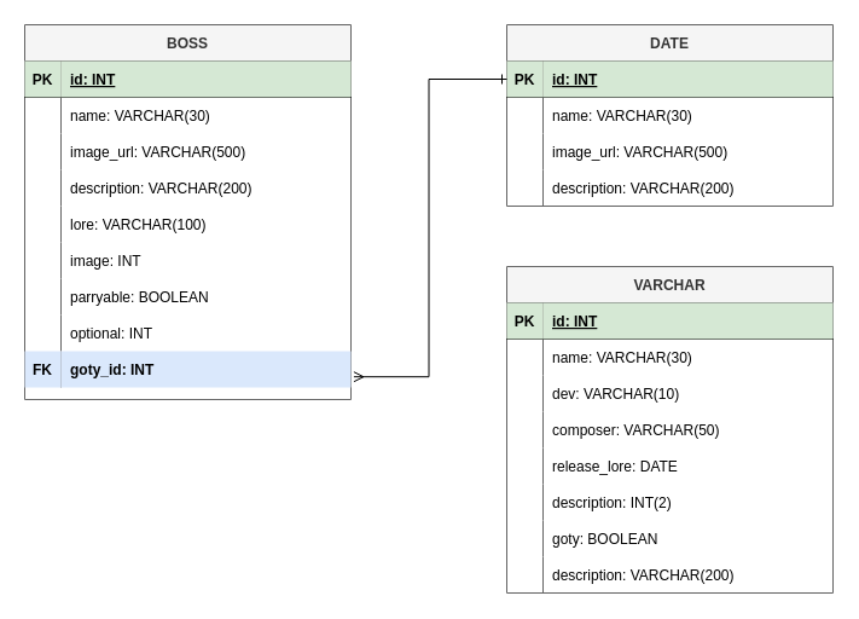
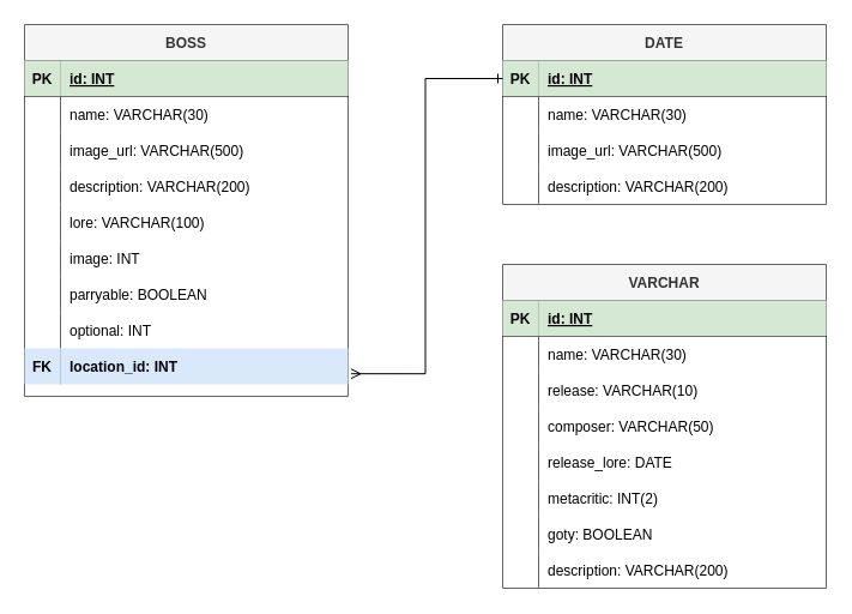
  <mxCell id="0" />
  <mxCell id="1" parent="0" />
  <mxCell id="2" value="BOSS" style="shape=table;startSize=30;container=1;collapsible=1;childLayout=tableLayout;fixedRows=1;rowLines=0;fontStyle=1;align=center;resizeLast=1;fillColor=#f5f5f5;fontColor=#333333;strokeColor=#666666;" vertex="1" parent="1"><mxGeometry x="20" y="20" width="270" height="310" as="geometry" /></mxCell>
  <mxCell id="3" value="" style="shape=tableRow;horizontal=0;startSize=0;swimlaneHead=0;swimlaneBody=0;fillColor=none;collapsible=0;dropTarget=0;points=[[0,0.5],[1,0.5]];portConstraint=eastwest;top=0;left=0;right=0;bottom=1;" vertex="1" parent="2"><mxGeometry y="30" width="270" height="30" as="geometry" /></mxCell>
  <mxCell id="4" value="PK" style="shape=partialRectangle;connectable=0;fillColor=#d5e8d4;top=0;left=0;bottom=0;right=0;fontStyle=1;overflow=hidden;strokeColor=#82b366;" vertex="1" parent="3"><mxGeometry width="30" height="30" as="geometry"><mxRectangle width="30" height="30" as="alternateBounds" /></mxGeometry></mxCell>
  <mxCell id="5" value="id: INT" style="shape=partialRectangle;connectable=0;fillColor=#d5e8d4;top=0;left=0;bottom=0;right=0;align=left;spacingLeft=6;fontStyle=5;overflow=hidden;strokeColor=#82b366;" vertex="1" parent="3"><mxGeometry x="30" width="240" height="30" as="geometry"><mxRectangle width="240" height="30" as="alternateBounds" /></mxGeometry></mxCell>
  <mxCell id="6" value="" style="shape=tableRow;horizontal=0;startSize=0;swimlaneHead=0;swimlaneBody=0;fillColor=none;collapsible=0;dropTarget=0;points=[[0,0.5],[1,0.5]];portConstraint=eastwest;top=0;left=0;right=0;bottom=0;" vertex="1" parent="2"><mxGeometry y="60" width="270" height="30" as="geometry" /></mxCell>
  <mxCell id="7" value="" style="shape=partialRectangle;connectable=0;fillColor=none;top=0;left=0;bottom=0;right=0;editable=1;overflow=hidden;" vertex="1" parent="6"><mxGeometry width="30" height="30" as="geometry"><mxRectangle width="30" height="30" as="alternateBounds" /></mxGeometry></mxCell>
  <mxCell id="8" value="name: VARCHAR(30)" style="shape=partialRectangle;connectable=0;fillColor=none;top=0;left=0;bottom=0;right=0;align=left;spacingLeft=6;overflow=hidden;" vertex="1" parent="6"><mxGeometry x="30" width="240" height="30" as="geometry"><mxRectangle width="240" height="30" as="alternateBounds" /></mxGeometry></mxCell>
  <mxCell id="9" value="" style="shape=tableRow;horizontal=0;startSize=0;swimlaneHead=0;swimlaneBody=0;fillColor=none;collapsible=0;dropTarget=0;points=[[0,0.5],[1,0.5]];portConstraint=eastwest;top=0;left=0;right=0;bottom=0;" vertex="1" parent="2"><mxGeometry y="90" width="270" height="30" as="geometry" /></mxCell>
  <mxCell id="10" value="" style="shape=partialRectangle;connectable=0;fillColor=none;top=0;left=0;bottom=0;right=0;editable=1;overflow=hidden;" vertex="1" parent="9"><mxGeometry width="30" height="30" as="geometry"><mxRectangle width="30" height="30" as="alternateBounds" /></mxGeometry></mxCell>
  <mxCell id="11" value="image_url: VARCHAR(500)" style="shape=partialRectangle;connectable=0;fillColor=none;top=0;left=0;bottom=0;right=0;align=left;spacingLeft=6;overflow=hidden;" vertex="1" parent="9"><mxGeometry x="30" width="240" height="30" as="geometry"><mxRectangle width="240" height="30" as="alternateBounds" /></mxGeometry></mxCell>
  <mxCell id="12" value="" style="shape=tableRow;horizontal=0;startSize=0;swimlaneHead=0;swimlaneBody=0;fillColor=none;collapsible=0;dropTarget=0;points=[[0,0.5],[1,0.5]];portConstraint=eastwest;top=0;left=0;right=0;bottom=0;" vertex="1" parent="2"><mxGeometry y="120" width="270" height="30" as="geometry" /></mxCell>
  <mxCell id="13" value="" style="shape=partialRectangle;connectable=0;fillColor=none;top=0;left=0;bottom=0;right=0;editable=1;overflow=hidden;" vertex="1" parent="12"><mxGeometry width="30" height="30" as="geometry"><mxRectangle width="30" height="30" as="alternateBounds" /></mxGeometry></mxCell>
  <mxCell id="14" value="description: VARCHAR(200)" style="shape=partialRectangle;connectable=0;fillColor=none;top=0;left=0;bottom=0;right=0;align=left;spacingLeft=6;overflow=hidden;" vertex="1" parent="12"><mxGeometry x="30" width="240" height="30" as="geometry"><mxRectangle width="240" height="30" as="alternateBounds" /></mxGeometry></mxCell>
  <mxCell id="15" style="shape=tableRow;horizontal=0;startSize=0;swimlaneHead=0;swimlaneBody=0;fillColor=none;collapsible=0;dropTarget=0;points=[[0,0.5],[1,0.5]];portConstraint=eastwest;top=0;left=0;right=0;bottom=0;" vertex="1" parent="2"><mxGeometry y="150" width="270" height="30" as="geometry" /></mxCell>
  <mxCell id="16" style="shape=partialRectangle;connectable=0;fillColor=none;top=0;left=0;bottom=0;right=0;editable=1;overflow=hidden;" vertex="1" parent="15"><mxGeometry width="30" height="30" as="geometry"><mxRectangle width="30" height="30" as="alternateBounds" /></mxGeometry></mxCell>
  <mxCell id="17" value="lore: VARCHAR(100)" style="shape=partialRectangle;connectable=0;fillColor=none;top=0;left=0;bottom=0;right=0;align=left;spacingLeft=6;overflow=hidden;" vertex="1" parent="15"><mxGeometry x="30" width="240" height="30" as="geometry"><mxRectangle width="240" height="30" as="alternateBounds" /></mxGeometry></mxCell>
  <mxCell id="18" style="shape=tableRow;horizontal=0;startSize=0;swimlaneHead=0;swimlaneBody=0;fillColor=none;collapsible=0;dropTarget=0;points=[[0,0.5],[1,0.5]];portConstraint=eastwest;top=0;left=0;right=0;bottom=0;" vertex="1" parent="2"><mxGeometry y="180" width="270" height="30" as="geometry" /></mxCell>
  <mxCell id="19" style="shape=partialRectangle;connectable=0;fillColor=none;top=0;left=0;bottom=0;right=0;editable=1;overflow=hidden;" vertex="1" parent="18"><mxGeometry width="30" height="30" as="geometry"><mxRectangle width="30" height="30" as="alternateBounds" /></mxGeometry></mxCell>
  <mxCell id="20" value="image: INT" style="shape=partialRectangle;connectable=0;fillColor=none;top=0;left=0;bottom=0;right=0;align=left;spacingLeft=6;overflow=hidden;" vertex="1" parent="18"><mxGeometry x="30" width="240" height="30" as="geometry"><mxRectangle width="240" height="30" as="alternateBounds" /></mxGeometry></mxCell>
  <mxCell id="21" style="shape=tableRow;horizontal=0;startSize=0;swimlaneHead=0;swimlaneBody=0;fillColor=none;collapsible=0;dropTarget=0;points=[[0,0.5],[1,0.5]];portConstraint=eastwest;top=0;left=0;right=0;bottom=0;" vertex="1" parent="2"><mxGeometry y="210" width="270" height="30" as="geometry" /></mxCell>
  <mxCell id="22" style="shape=partialRectangle;connectable=0;fillColor=none;top=0;left=0;bottom=0;right=0;editable=1;overflow=hidden;" vertex="1" parent="21"><mxGeometry width="30" height="30" as="geometry"><mxRectangle width="30" height="30" as="alternateBounds" /></mxGeometry></mxCell>
  <mxCell id="23" value="parryable: BOOLEAN" style="shape=partialRectangle;connectable=0;fillColor=none;top=0;left=0;bottom=0;right=0;align=left;spacingLeft=6;overflow=hidden;" vertex="1" parent="21"><mxGeometry x="30" width="240" height="30" as="geometry"><mxRectangle width="240" height="30" as="alternateBounds" /></mxGeometry></mxCell>
  <mxCell id="24" style="shape=tableRow;horizontal=0;startSize=0;swimlaneHead=0;swimlaneBody=0;fillColor=none;collapsible=0;dropTarget=0;points=[[0,0.5],[1,0.5]];portConstraint=eastwest;top=0;left=0;right=0;bottom=0;" vertex="1" parent="2"><mxGeometry y="240" width="270" height="30" as="geometry" /></mxCell>
  <mxCell id="25" style="shape=partialRectangle;connectable=0;fillColor=none;top=0;left=0;bottom=0;right=0;editable=1;overflow=hidden;" vertex="1" parent="24"><mxGeometry width="30" height="30" as="geometry"><mxRectangle width="30" height="30" as="alternateBounds" /></mxGeometry></mxCell>
  <mxCell id="26" value="optional: INT" style="shape=partialRectangle;connectable=0;fillColor=none;top=0;left=0;bottom=0;right=0;align=left;spacingLeft=6;overflow=hidden;" vertex="1" parent="24"><mxGeometry x="30" width="240" height="30" as="geometry"><mxRectangle width="240" height="30" as="alternateBounds" /></mxGeometry></mxCell>
  <mxCell id="27" style="shape=tableRow;horizontal=0;startSize=0;swimlaneHead=0;swimlaneBody=0;fillColor=none;collapsible=0;dropTarget=0;points=[[0,0.5],[1,0.5]];portConstraint=eastwest;top=0;left=0;right=0;bottom=0;" vertex="1" parent="2"><mxGeometry y="270" width="270" height="30" as="geometry" /></mxCell>
  <mxCell id="28" value="FK" style="shape=partialRectangle;connectable=0;fillColor=#dae8fc;top=0;left=0;bottom=0;right=0;editable=1;overflow=hidden;fontStyle=1;strokeColor=#6c8ebf;" vertex="1" parent="27"><mxGeometry width="30" height="30" as="geometry"><mxRectangle width="30" height="30" as="alternateBounds" /></mxGeometry></mxCell>
- <mxCell id="29" value="goty_id: INT" style="shape=partialRectangle;connectable=0;fillColor=#dae8fc;top=0;left=0;bottom=0;right=0;align=left;spacingLeft=6;overflow=hidden;fontStyle=1;strokeColor=#6c8ebf;" vertex="1" parent="27"><mxGeometry x="30" width="240" height="30" as="geometry"><mxRectangle width="240" height="30" as="alternateBounds" /></mxGeometry></mxCell>
+ <mxCell id="29" value="location_id: INT" style="shape=partialRectangle;connectable=0;fillColor=#dae8fc;top=0;left=0;bottom=0;right=0;align=left;spacingLeft=6;overflow=hidden;fontStyle=1;strokeColor=#6c8ebf;" vertex="1" parent="27"><mxGeometry x="30" width="240" height="30" as="geometry"><mxRectangle width="240" height="30" as="alternateBounds" /></mxGeometry></mxCell>
  <mxCell id="30" value="DATE" style="shape=table;startSize=30;container=1;collapsible=1;childLayout=tableLayout;fixedRows=1;rowLines=0;fontStyle=1;align=center;resizeLast=1;fillColor=#f5f5f5;fontColor=#333333;strokeColor=#666666;" vertex="1" parent="1"><mxGeometry x="419" y="20" width="270" height="150" as="geometry" /></mxCell>
  <mxCell id="31" value="" style="shape=tableRow;horizontal=0;startSize=0;swimlaneHead=0;swimlaneBody=0;fillColor=none;collapsible=0;dropTarget=0;points=[[0,0.5],[1,0.5]];portConstraint=eastwest;top=0;left=0;right=0;bottom=1;" vertex="1" parent="30"><mxGeometry y="30" width="270" height="30" as="geometry" /></mxCell>
  <mxCell id="32" value="PK" style="shape=partialRectangle;connectable=0;fillColor=#d5e8d4;top=0;left=0;bottom=0;right=0;fontStyle=1;overflow=hidden;strokeColor=#82b366;" vertex="1" parent="31"><mxGeometry width="30" height="30" as="geometry"><mxRectangle width="30" height="30" as="alternateBounds" /></mxGeometry></mxCell>
  <mxCell id="33" value="id: INT" style="shape=partialRectangle;connectable=0;fillColor=#d5e8d4;top=0;left=0;bottom=0;right=0;align=left;spacingLeft=6;fontStyle=5;overflow=hidden;strokeColor=#82b366;" vertex="1" parent="31"><mxGeometry x="30" width="240" height="30" as="geometry"><mxRectangle width="240" height="30" as="alternateBounds" /></mxGeometry></mxCell>
  <mxCell id="34" value="" style="shape=tableRow;horizontal=0;startSize=0;swimlaneHead=0;swimlaneBody=0;fillColor=none;collapsible=0;dropTarget=0;points=[[0,0.5],[1,0.5]];portConstraint=eastwest;top=0;left=0;right=0;bottom=0;" vertex="1" parent="30"><mxGeometry y="60" width="270" height="30" as="geometry" /></mxCell>
  <mxCell id="35" value="" style="shape=partialRectangle;connectable=0;fillColor=none;top=0;left=0;bottom=0;right=0;editable=1;overflow=hidden;" vertex="1" parent="34"><mxGeometry width="30" height="30" as="geometry"><mxRectangle width="30" height="30" as="alternateBounds" /></mxGeometry></mxCell>
  <mxCell id="36" value="name: VARCHAR(30)" style="shape=partialRectangle;connectable=0;fillColor=none;top=0;left=0;bottom=0;right=0;align=left;spacingLeft=6;overflow=hidden;" vertex="1" parent="34"><mxGeometry x="30" width="240" height="30" as="geometry"><mxRectangle width="240" height="30" as="alternateBounds" /></mxGeometry></mxCell>
  <mxCell id="37" value="" style="shape=tableRow;horizontal=0;startSize=0;swimlaneHead=0;swimlaneBody=0;fillColor=none;collapsible=0;dropTarget=0;points=[[0,0.5],[1,0.5]];portConstraint=eastwest;top=0;left=0;right=0;bottom=0;" vertex="1" parent="30"><mxGeometry y="90" width="270" height="30" as="geometry" /></mxCell>
  <mxCell id="38" value="" style="shape=partialRectangle;connectable=0;fillColor=none;top=0;left=0;bottom=0;right=0;editable=1;overflow=hidden;" vertex="1" parent="37"><mxGeometry width="30" height="30" as="geometry"><mxRectangle width="30" height="30" as="alternateBounds" /></mxGeometry></mxCell>
  <mxCell id="39" value="image_url: VARCHAR(500)" style="shape=partialRectangle;connectable=0;fillColor=none;top=0;left=0;bottom=0;right=0;align=left;spacingLeft=6;overflow=hidden;" vertex="1" parent="37"><mxGeometry x="30" width="240" height="30" as="geometry"><mxRectangle width="240" height="30" as="alternateBounds" /></mxGeometry></mxCell>
  <mxCell id="40" value="" style="shape=tableRow;horizontal=0;startSize=0;swimlaneHead=0;swimlaneBody=0;fillColor=none;collapsible=0;dropTarget=0;points=[[0,0.5],[1,0.5]];portConstraint=eastwest;top=0;left=0;right=0;bottom=0;" vertex="1" parent="30"><mxGeometry y="120" width="270" height="30" as="geometry" /></mxCell>
  <mxCell id="41" value="" style="shape=partialRectangle;connectable=0;fillColor=none;top=0;left=0;bottom=0;right=0;editable=1;overflow=hidden;" vertex="1" parent="40"><mxGeometry width="30" height="30" as="geometry"><mxRectangle width="30" height="30" as="alternateBounds" /></mxGeometry></mxCell>
  <mxCell id="42" value="description: VARCHAR(200)" style="shape=partialRectangle;connectable=0;fillColor=none;top=0;left=0;bottom=0;right=0;align=left;spacingLeft=6;overflow=hidden;" vertex="1" parent="40"><mxGeometry x="30" width="240" height="30" as="geometry"><mxRectangle width="240" height="30" as="alternateBounds" /></mxGeometry></mxCell>
  <mxCell id="43" style="edgeStyle=orthogonalEdgeStyle;rounded=0;orthogonalLoop=1;jettySize=auto;html=1;strokeColor=default;endArrow=ERone;endFill=0;startArrow=ERmany;startFill=0;exitX=1.009;exitY=0.706;exitDx=0;exitDy=0;exitPerimeter=0;" edge="1" parent="1" source="27" target="31"><mxGeometry relative="1" as="geometry"><mxPoint x="319" y="305" as="sourcePoint" /></mxGeometry></mxCell>
  <mxCell id="44" value="VARCHAR" style="shape=table;startSize=30;container=1;collapsible=1;childLayout=tableLayout;fixedRows=1;rowLines=0;fontStyle=1;align=center;resizeLast=1;fillColor=#f5f5f5;fontColor=#333333;strokeColor=#666666;" vertex="1" parent="1"><mxGeometry x="419" y="220" width="270" height="270" as="geometry" /></mxCell>
  <mxCell id="45" value="" style="shape=tableRow;horizontal=0;startSize=0;swimlaneHead=0;swimlaneBody=0;fillColor=none;collapsible=0;dropTarget=0;points=[[0,0.5],[1,0.5]];portConstraint=eastwest;top=0;left=0;right=0;bottom=1;" vertex="1" parent="44"><mxGeometry y="30" width="270" height="30" as="geometry" /></mxCell>
  <mxCell id="46" value="PK" style="shape=partialRectangle;connectable=0;fillColor=#d5e8d4;top=0;left=0;bottom=0;right=0;fontStyle=1;overflow=hidden;strokeColor=#82b366;" vertex="1" parent="45"><mxGeometry width="30" height="30" as="geometry"><mxRectangle width="30" height="30" as="alternateBounds" /></mxGeometry></mxCell>
  <mxCell id="47" value="id: INT" style="shape=partialRectangle;connectable=0;fillColor=#d5e8d4;top=0;left=0;bottom=0;right=0;align=left;spacingLeft=6;fontStyle=5;overflow=hidden;strokeColor=#82b366;" vertex="1" parent="45"><mxGeometry x="30" width="240" height="30" as="geometry"><mxRectangle width="240" height="30" as="alternateBounds" /></mxGeometry></mxCell>
  <mxCell id="48" value="" style="shape=tableRow;horizontal=0;startSize=0;swimlaneHead=0;swimlaneBody=0;fillColor=none;collapsible=0;dropTarget=0;points=[[0,0.5],[1,0.5]];portConstraint=eastwest;top=0;left=0;right=0;bottom=0;" vertex="1" parent="44"><mxGeometry y="60" width="270" height="30" as="geometry" /></mxCell>
  <mxCell id="49" value="" style="shape=partialRectangle;connectable=0;fillColor=none;top=0;left=0;bottom=0;right=0;editable=1;overflow=hidden;" vertex="1" parent="48"><mxGeometry width="30" height="30" as="geometry"><mxRectangle width="30" height="30" as="alternateBounds" /></mxGeometry></mxCell>
  <mxCell id="50" value="name: VARCHAR(30)" style="shape=partialRectangle;connectable=0;fillColor=none;top=0;left=0;bottom=0;right=0;align=left;spacingLeft=6;overflow=hidden;" vertex="1" parent="48"><mxGeometry x="30" width="240" height="30" as="geometry"><mxRectangle width="240" height="30" as="alternateBounds" /></mxGeometry></mxCell>
  <mxCell id="51" value="" style="shape=tableRow;horizontal=0;startSize=0;swimlaneHead=0;swimlaneBody=0;fillColor=none;collapsible=0;dropTarget=0;points=[[0,0.5],[1,0.5]];portConstraint=eastwest;top=0;left=0;right=0;bottom=0;" vertex="1" parent="44"><mxGeometry y="90" width="270" height="30" as="geometry" /></mxCell>
  <mxCell id="52" value="" style="shape=partialRectangle;connectable=0;fillColor=none;top=0;left=0;bottom=0;right=0;editable=1;overflow=hidden;" vertex="1" parent="51"><mxGeometry width="30" height="30" as="geometry"><mxRectangle width="30" height="30" as="alternateBounds" /></mxGeometry></mxCell>
- <mxCell id="53" value="dev: VARCHAR(10)" style="shape=partialRectangle;connectable=0;fillColor=none;top=0;left=0;bottom=0;right=0;align=left;spacingLeft=6;overflow=hidden;" vertex="1" parent="51"><mxGeometry x="30" width="240" height="30" as="geometry"><mxRectangle width="240" height="30" as="alternateBounds" /></mxGeometry></mxCell>
+ <mxCell id="53" value="release: VARCHAR(10)" style="shape=partialRectangle;connectable=0;fillColor=none;top=0;left=0;bottom=0;right=0;align=left;spacingLeft=6;overflow=hidden;" vertex="1" parent="51"><mxGeometry x="30" width="240" height="30" as="geometry"><mxRectangle width="240" height="30" as="alternateBounds" /></mxGeometry></mxCell>
  <mxCell id="54" style="shape=tableRow;horizontal=0;startSize=0;swimlaneHead=0;swimlaneBody=0;fillColor=none;collapsible=0;dropTarget=0;points=[[0,0.5],[1,0.5]];portConstraint=eastwest;top=0;left=0;right=0;bottom=0;" vertex="1" parent="44"><mxGeometry y="120" width="270" height="30" as="geometry" /></mxCell>
  <mxCell id="55" style="shape=partialRectangle;connectable=0;fillColor=none;top=0;left=0;bottom=0;right=0;editable=1;overflow=hidden;" vertex="1" parent="54"><mxGeometry width="30" height="30" as="geometry"><mxRectangle width="30" height="30" as="alternateBounds" /></mxGeometry></mxCell>
  <mxCell id="56" value="composer: VARCHAR(50)" style="shape=partialRectangle;connectable=0;fillColor=none;top=0;left=0;bottom=0;right=0;align=left;spacingLeft=6;overflow=hidden;" vertex="1" parent="54"><mxGeometry x="30" width="240" height="30" as="geometry"><mxRectangle width="240" height="30" as="alternateBounds" /></mxGeometry></mxCell>
  <mxCell id="57" style="shape=tableRow;horizontal=0;startSize=0;swimlaneHead=0;swimlaneBody=0;fillColor=none;collapsible=0;dropTarget=0;points=[[0,0.5],[1,0.5]];portConstraint=eastwest;top=0;left=0;right=0;bottom=0;" vertex="1" parent="44"><mxGeometry y="150" width="270" height="30" as="geometry" /></mxCell>
  <mxCell id="58" style="shape=partialRectangle;connectable=0;fillColor=none;top=0;left=0;bottom=0;right=0;editable=1;overflow=hidden;" vertex="1" parent="57"><mxGeometry width="30" height="30" as="geometry"><mxRectangle width="30" height="30" as="alternateBounds" /></mxGeometry></mxCell>
  <mxCell id="59" value="release_lore: DATE" style="shape=partialRectangle;connectable=0;fillColor=none;top=0;left=0;bottom=0;right=0;align=left;spacingLeft=6;overflow=hidden;" vertex="1" parent="57"><mxGeometry x="30" width="240" height="30" as="geometry"><mxRectangle width="240" height="30" as="alternateBounds" /></mxGeometry></mxCell>
  <mxCell id="60" style="shape=tableRow;horizontal=0;startSize=0;swimlaneHead=0;swimlaneBody=0;fillColor=none;collapsible=0;dropTarget=0;points=[[0,0.5],[1,0.5]];portConstraint=eastwest;top=0;left=0;right=0;bottom=0;" vertex="1" parent="44"><mxGeometry y="180" width="270" height="30" as="geometry" /></mxCell>
  <mxCell id="61" style="shape=partialRectangle;connectable=0;fillColor=none;top=0;left=0;bottom=0;right=0;editable=1;overflow=hidden;" vertex="1" parent="60"><mxGeometry width="30" height="30" as="geometry"><mxRectangle width="30" height="30" as="alternateBounds" /></mxGeometry></mxCell>
- <mxCell id="62" value="description: INT(2)" style="shape=partialRectangle;connectable=0;fillColor=none;top=0;left=0;bottom=0;right=0;align=left;spacingLeft=6;overflow=hidden;" vertex="1" parent="60"><mxGeometry x="30" width="240" height="30" as="geometry"><mxRectangle width="240" height="30" as="alternateBounds" /></mxGeometry></mxCell>
+ <mxCell id="62" value="metacritic: INT(2)" style="shape=partialRectangle;connectable=0;fillColor=none;top=0;left=0;bottom=0;right=0;align=left;spacingLeft=6;overflow=hidden;" vertex="1" parent="60"><mxGeometry x="30" width="240" height="30" as="geometry"><mxRectangle width="240" height="30" as="alternateBounds" /></mxGeometry></mxCell>
  <mxCell id="63" style="shape=tableRow;horizontal=0;startSize=0;swimlaneHead=0;swimlaneBody=0;fillColor=none;collapsible=0;dropTarget=0;points=[[0,0.5],[1,0.5]];portConstraint=eastwest;top=0;left=0;right=0;bottom=0;" vertex="1" parent="44"><mxGeometry y="210" width="270" height="30" as="geometry" /></mxCell>
  <mxCell id="64" style="shape=partialRectangle;connectable=0;fillColor=none;top=0;left=0;bottom=0;right=0;editable=1;overflow=hidden;" vertex="1" parent="63"><mxGeometry width="30" height="30" as="geometry"><mxRectangle width="30" height="30" as="alternateBounds" /></mxGeometry></mxCell>
  <mxCell id="65" value="goty: BOOLEAN" style="shape=partialRectangle;connectable=0;fillColor=none;top=0;left=0;bottom=0;right=0;align=left;spacingLeft=6;overflow=hidden;" vertex="1" parent="63"><mxGeometry x="30" width="240" height="30" as="geometry"><mxRectangle width="240" height="30" as="alternateBounds" /></mxGeometry></mxCell>
  <mxCell id="66" value="" style="shape=tableRow;horizontal=0;startSize=0;swimlaneHead=0;swimlaneBody=0;fillColor=none;collapsible=0;dropTarget=0;points=[[0,0.5],[1,0.5]];portConstraint=eastwest;top=0;left=0;right=0;bottom=0;" vertex="1" parent="44"><mxGeometry y="240" width="270" height="30" as="geometry" /></mxCell>
  <mxCell id="67" value="" style="shape=partialRectangle;connectable=0;fillColor=none;top=0;left=0;bottom=0;right=0;editable=1;overflow=hidden;" vertex="1" parent="66"><mxGeometry width="30" height="30" as="geometry"><mxRectangle width="30" height="30" as="alternateBounds" /></mxGeometry></mxCell>
  <mxCell id="68" value="description: VARCHAR(200)" style="shape=partialRectangle;connectable=0;fillColor=none;top=0;left=0;bottom=0;right=0;align=left;spacingLeft=6;overflow=hidden;" vertex="1" parent="66"><mxGeometry x="30" width="240" height="30" as="geometry"><mxRectangle width="240" height="30" as="alternateBounds" /></mxGeometry></mxCell>
